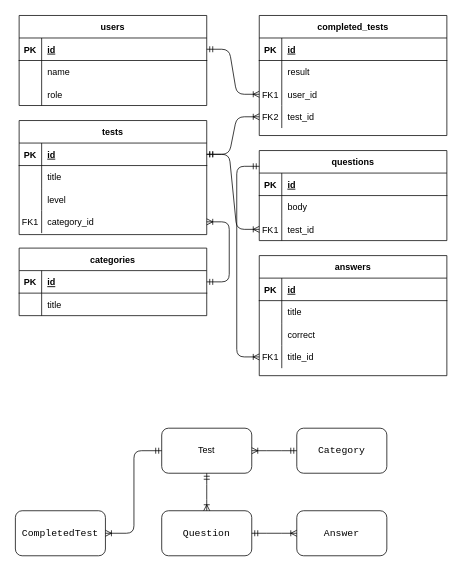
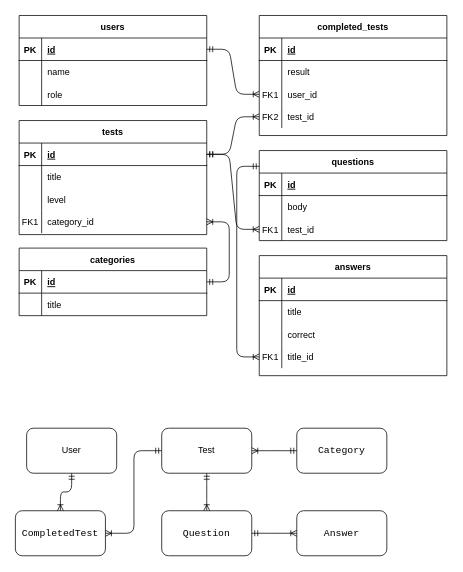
  <mxCell id="0" />
  <mxCell id="1" parent="0" />
  <mxCell id="2" value="tests" style="shape=table;startSize=30;container=1;collapsible=1;childLayout=tableLayout;fixedRows=1;rowLines=0;fontStyle=1;align=center;resizeLast=1;" parent="1" vertex="1"><mxGeometry x="25" y="160" width="250" height="152" as="geometry" /></mxCell>
  <mxCell id="3" value="" style="shape=partialRectangle;collapsible=0;dropTarget=0;pointerEvents=0;fillColor=none;points=[[0,0.5],[1,0.5]];portConstraint=eastwest;top=0;left=0;right=0;bottom=1;" parent="2" vertex="1"><mxGeometry y="30" width="250" height="30" as="geometry" /></mxCell>
  <mxCell id="4" value="PK" style="shape=partialRectangle;overflow=hidden;connectable=0;fillColor=none;top=0;left=0;bottom=0;right=0;fontStyle=1;" parent="3" vertex="1"><mxGeometry width="30" height="30" as="geometry" /></mxCell>
  <mxCell id="5" value="id" style="shape=partialRectangle;overflow=hidden;connectable=0;fillColor=none;top=0;left=0;bottom=0;right=0;align=left;spacingLeft=6;fontStyle=5;" parent="3" vertex="1"><mxGeometry x="30" width="220" height="30" as="geometry" /></mxCell>
  <mxCell id="6" value="" style="shape=partialRectangle;collapsible=0;dropTarget=0;pointerEvents=0;fillColor=none;points=[[0,0.5],[1,0.5]];portConstraint=eastwest;top=0;left=0;right=0;bottom=0;" parent="2" vertex="1"><mxGeometry y="60" width="250" height="30" as="geometry" /></mxCell>
  <mxCell id="7" value="" style="shape=partialRectangle;overflow=hidden;connectable=0;fillColor=none;top=0;left=0;bottom=0;right=0;" parent="6" vertex="1"><mxGeometry width="30" height="30" as="geometry" /></mxCell>
  <mxCell id="8" value="title" style="shape=partialRectangle;overflow=hidden;connectable=0;fillColor=none;top=0;left=0;bottom=0;right=0;align=left;spacingLeft=6;" parent="6" vertex="1"><mxGeometry x="30" width="220" height="30" as="geometry" /></mxCell>
  <mxCell id="9" value="" style="shape=partialRectangle;collapsible=0;dropTarget=0;pointerEvents=0;fillColor=none;points=[[0,0.5],[1,0.5]];portConstraint=eastwest;top=0;left=0;right=0;bottom=0;" parent="2" vertex="1"><mxGeometry y="90" width="250" height="30" as="geometry" /></mxCell>
  <mxCell id="10" value="" style="shape=partialRectangle;overflow=hidden;connectable=0;fillColor=none;top=0;left=0;bottom=0;right=0;" parent="9" vertex="1"><mxGeometry width="30" height="30" as="geometry" /></mxCell>
  <mxCell id="11" value="level" style="shape=partialRectangle;overflow=hidden;connectable=0;fillColor=none;top=0;left=0;bottom=0;right=0;align=left;spacingLeft=6;" parent="9" vertex="1"><mxGeometry x="30" width="220" height="30" as="geometry" /></mxCell>
  <mxCell id="12" value="" style="shape=partialRectangle;collapsible=0;dropTarget=0;pointerEvents=0;fillColor=none;points=[[0,0.5],[1,0.5]];portConstraint=eastwest;top=0;left=0;right=0;bottom=0;" vertex="1" parent="2"><mxGeometry y="120" width="250" height="30" as="geometry" /></mxCell>
  <mxCell id="13" value="FK1" style="shape=partialRectangle;overflow=hidden;connectable=0;fillColor=none;top=0;left=0;bottom=0;right=0;" vertex="1" parent="12"><mxGeometry width="30" height="30" as="geometry" /></mxCell>
  <mxCell id="14" value="category_id" style="shape=partialRectangle;overflow=hidden;connectable=0;fillColor=none;top=0;left=0;bottom=0;right=0;align=left;spacingLeft=6;" vertex="1" parent="12"><mxGeometry x="30" width="220" height="30" as="geometry" /></mxCell>
  <mxCell id="15" value="answers" style="shape=table;startSize=30;container=1;collapsible=1;childLayout=tableLayout;fixedRows=1;rowLines=0;fontStyle=1;align=center;resizeLast=1;" parent="1" vertex="1"><mxGeometry x="345" y="340" width="250" height="160" as="geometry"><mxRectangle x="450" y="280" width="80" height="30" as="alternateBounds" /></mxGeometry></mxCell>
  <mxCell id="16" value="" style="shape=partialRectangle;collapsible=0;dropTarget=0;pointerEvents=0;fillColor=none;points=[[0,0.5],[1,0.5]];portConstraint=eastwest;top=0;left=0;right=0;bottom=1;" parent="15" vertex="1"><mxGeometry y="30" width="250" height="30" as="geometry" /></mxCell>
  <mxCell id="17" value="PK" style="shape=partialRectangle;overflow=hidden;connectable=0;fillColor=none;top=0;left=0;bottom=0;right=0;fontStyle=1;" parent="16" vertex="1"><mxGeometry width="30" height="30" as="geometry" /></mxCell>
  <mxCell id="18" value="id" style="shape=partialRectangle;overflow=hidden;connectable=0;fillColor=none;top=0;left=0;bottom=0;right=0;align=left;spacingLeft=6;fontStyle=5;" parent="16" vertex="1"><mxGeometry x="30" width="220" height="30" as="geometry" /></mxCell>
  <mxCell id="19" value="" style="shape=partialRectangle;collapsible=0;dropTarget=0;pointerEvents=0;fillColor=none;points=[[0,0.5],[1,0.5]];portConstraint=eastwest;top=0;left=0;right=0;bottom=0;" parent="15" vertex="1"><mxGeometry y="60" width="250" height="30" as="geometry" /></mxCell>
  <mxCell id="20" value="" style="shape=partialRectangle;overflow=hidden;connectable=0;fillColor=none;top=0;left=0;bottom=0;right=0;" parent="19" vertex="1"><mxGeometry width="30" height="30" as="geometry" /></mxCell>
  <mxCell id="21" value="title" style="shape=partialRectangle;overflow=hidden;connectable=0;fillColor=none;top=0;left=0;bottom=0;right=0;align=left;spacingLeft=6;" parent="19" vertex="1"><mxGeometry x="30" width="220" height="30" as="geometry" /></mxCell>
  <mxCell id="22" value="" style="shape=partialRectangle;collapsible=0;dropTarget=0;pointerEvents=0;fillColor=none;points=[[0,0.5],[1,0.5]];portConstraint=eastwest;top=0;left=0;right=0;bottom=0;" parent="15" vertex="1"><mxGeometry y="90" width="250" height="30" as="geometry" /></mxCell>
  <mxCell id="23" value="" style="shape=partialRectangle;overflow=hidden;connectable=0;fillColor=none;top=0;left=0;bottom=0;right=0;" parent="22" vertex="1"><mxGeometry width="30" height="30" as="geometry" /></mxCell>
  <mxCell id="24" value="correct" style="shape=partialRectangle;overflow=hidden;connectable=0;fillColor=none;top=0;left=0;bottom=0;right=0;align=left;spacingLeft=6;" parent="22" vertex="1"><mxGeometry x="30" width="220" height="30" as="geometry" /></mxCell>
  <mxCell id="25" value="" style="shape=partialRectangle;collapsible=0;dropTarget=0;pointerEvents=0;fillColor=none;points=[[0,0.5],[1,0.5]];portConstraint=eastwest;top=0;left=0;right=0;bottom=0;" vertex="1" parent="15"><mxGeometry y="120" width="250" height="30" as="geometry" /></mxCell>
  <mxCell id="26" value="FK1" style="shape=partialRectangle;overflow=hidden;connectable=0;fillColor=none;top=0;left=0;bottom=0;right=0;" vertex="1" parent="25"><mxGeometry width="30" height="30" as="geometry" /></mxCell>
  <mxCell id="27" value="title_id" style="shape=partialRectangle;overflow=hidden;connectable=0;fillColor=none;top=0;left=0;bottom=0;right=0;align=left;spacingLeft=6;" vertex="1" parent="25"><mxGeometry x="30" width="220" height="30" as="geometry" /></mxCell>
  <mxCell id="28" value="users" style="shape=table;startSize=30;container=1;collapsible=1;childLayout=tableLayout;fixedRows=1;rowLines=0;fontStyle=1;align=center;resizeLast=1;" parent="1" vertex="1"><mxGeometry x="25" y="20" width="250" height="120" as="geometry" /></mxCell>
  <mxCell id="29" value="" style="shape=partialRectangle;collapsible=0;dropTarget=0;pointerEvents=0;fillColor=none;points=[[0,0.5],[1,0.5]];portConstraint=eastwest;top=0;left=0;right=0;bottom=1;" parent="28" vertex="1"><mxGeometry y="30" width="250" height="30" as="geometry" /></mxCell>
  <mxCell id="30" value="PK" style="shape=partialRectangle;overflow=hidden;connectable=0;fillColor=none;top=0;left=0;bottom=0;right=0;fontStyle=1;" parent="29" vertex="1"><mxGeometry width="30" height="30" as="geometry" /></mxCell>
  <mxCell id="31" value="id" style="shape=partialRectangle;overflow=hidden;connectable=0;fillColor=none;top=0;left=0;bottom=0;right=0;align=left;spacingLeft=6;fontStyle=5;" parent="29" vertex="1"><mxGeometry x="30" width="220" height="30" as="geometry" /></mxCell>
  <mxCell id="32" value="" style="shape=partialRectangle;collapsible=0;dropTarget=0;pointerEvents=0;fillColor=none;points=[[0,0.5],[1,0.5]];portConstraint=eastwest;top=0;left=0;right=0;bottom=0;" parent="28" vertex="1"><mxGeometry y="60" width="250" height="30" as="geometry" /></mxCell>
  <mxCell id="33" value="" style="shape=partialRectangle;overflow=hidden;connectable=0;fillColor=none;top=0;left=0;bottom=0;right=0;" parent="32" vertex="1"><mxGeometry width="30" height="30" as="geometry" /></mxCell>
  <mxCell id="34" value="name " style="shape=partialRectangle;overflow=hidden;connectable=0;fillColor=none;top=0;left=0;bottom=0;right=0;align=left;spacingLeft=6;" parent="32" vertex="1"><mxGeometry x="30" width="220" height="30" as="geometry" /></mxCell>
  <mxCell id="35" value="" style="shape=partialRectangle;collapsible=0;dropTarget=0;pointerEvents=0;fillColor=none;points=[[0,0.5],[1,0.5]];portConstraint=eastwest;top=0;left=0;right=0;bottom=0;" vertex="1" parent="28"><mxGeometry y="90" width="250" height="30" as="geometry" /></mxCell>
  <mxCell id="36" value="" style="shape=partialRectangle;overflow=hidden;connectable=0;fillColor=none;top=0;left=0;bottom=0;right=0;" vertex="1" parent="35"><mxGeometry width="30" height="30" as="geometry" /></mxCell>
  <mxCell id="37" value="role " style="shape=partialRectangle;overflow=hidden;connectable=0;fillColor=none;top=0;left=0;bottom=0;right=0;align=left;spacingLeft=6;" vertex="1" parent="35"><mxGeometry x="30" width="220" height="30" as="geometry" /></mxCell>
  <mxCell id="38" value="completed_tests" style="shape=table;startSize=30;container=1;collapsible=1;childLayout=tableLayout;fixedRows=1;rowLines=0;fontStyle=1;align=center;resizeLast=1;" vertex="1" parent="1"><mxGeometry x="345" y="20" width="250" height="160" as="geometry"><mxRectangle x="450" y="280" width="80" height="30" as="alternateBounds" /></mxGeometry></mxCell>
  <mxCell id="39" value="" style="shape=partialRectangle;collapsible=0;dropTarget=0;pointerEvents=0;fillColor=none;points=[[0,0.5],[1,0.5]];portConstraint=eastwest;top=0;left=0;right=0;bottom=1;" vertex="1" parent="38"><mxGeometry y="30" width="250" height="30" as="geometry" /></mxCell>
  <mxCell id="40" value="PK" style="shape=partialRectangle;overflow=hidden;connectable=0;fillColor=none;top=0;left=0;bottom=0;right=0;fontStyle=1;" vertex="1" parent="39"><mxGeometry width="30" height="30" as="geometry" /></mxCell>
  <mxCell id="41" value="id" style="shape=partialRectangle;overflow=hidden;connectable=0;fillColor=none;top=0;left=0;bottom=0;right=0;align=left;spacingLeft=6;fontStyle=5;" vertex="1" parent="39"><mxGeometry x="30" width="220" height="30" as="geometry" /></mxCell>
  <mxCell id="42" value="" style="shape=partialRectangle;collapsible=0;dropTarget=0;pointerEvents=0;fillColor=none;points=[[0,0.5],[1,0.5]];portConstraint=eastwest;top=0;left=0;right=0;bottom=0;" vertex="1" parent="38"><mxGeometry y="60" width="250" height="30" as="geometry" /></mxCell>
  <mxCell id="43" value="" style="shape=partialRectangle;overflow=hidden;connectable=0;fillColor=none;top=0;left=0;bottom=0;right=0;" vertex="1" parent="42"><mxGeometry width="30" height="30" as="geometry" /></mxCell>
  <mxCell id="44" value="result" style="shape=partialRectangle;overflow=hidden;connectable=0;fillColor=none;top=0;left=0;bottom=0;right=0;align=left;spacingLeft=6;" vertex="1" parent="42"><mxGeometry x="30" width="220" height="30" as="geometry" /></mxCell>
  <mxCell id="45" value="" style="shape=partialRectangle;collapsible=0;dropTarget=0;pointerEvents=0;fillColor=none;points=[[0,0.5],[1,0.5]];portConstraint=eastwest;top=0;left=0;right=0;bottom=0;" vertex="1" parent="38"><mxGeometry y="90" width="250" height="30" as="geometry" /></mxCell>
  <mxCell id="46" value="FK1" style="shape=partialRectangle;overflow=hidden;connectable=0;fillColor=none;top=0;left=0;bottom=0;right=0;" vertex="1" parent="45"><mxGeometry width="30" height="30" as="geometry" /></mxCell>
  <mxCell id="47" value="user_id" style="shape=partialRectangle;overflow=hidden;connectable=0;fillColor=none;top=0;left=0;bottom=0;right=0;align=left;spacingLeft=6;" vertex="1" parent="45"><mxGeometry x="30" width="220" height="30" as="geometry" /></mxCell>
  <mxCell id="48" value="" style="shape=partialRectangle;collapsible=0;dropTarget=0;pointerEvents=0;fillColor=none;points=[[0,0.5],[1,0.5]];portConstraint=eastwest;top=0;left=0;right=0;bottom=0;" vertex="1" parent="38"><mxGeometry y="120" width="250" height="30" as="geometry" /></mxCell>
  <mxCell id="49" value="FK2" style="shape=partialRectangle;overflow=hidden;connectable=0;fillColor=none;top=0;left=0;bottom=0;right=0;" vertex="1" parent="48"><mxGeometry width="30" height="30" as="geometry" /></mxCell>
  <mxCell id="50" value="test_id" style="shape=partialRectangle;overflow=hidden;connectable=0;fillColor=none;top=0;left=0;bottom=0;right=0;align=left;spacingLeft=6;" vertex="1" parent="48"><mxGeometry x="30" width="220" height="30" as="geometry" /></mxCell>
  <mxCell id="51" value="categories" style="shape=table;startSize=30;container=1;collapsible=1;childLayout=tableLayout;fixedRows=1;rowLines=0;fontStyle=1;align=center;resizeLast=1;" vertex="1" parent="1"><mxGeometry x="25" y="330" width="250" height="90" as="geometry"><mxRectangle x="450" y="280" width="80" height="30" as="alternateBounds" /></mxGeometry></mxCell>
  <mxCell id="52" value="" style="shape=partialRectangle;collapsible=0;dropTarget=0;pointerEvents=0;fillColor=none;points=[[0,0.5],[1,0.5]];portConstraint=eastwest;top=0;left=0;right=0;bottom=1;" vertex="1" parent="51"><mxGeometry y="30" width="250" height="30" as="geometry" /></mxCell>
  <mxCell id="53" value="PK" style="shape=partialRectangle;overflow=hidden;connectable=0;fillColor=none;top=0;left=0;bottom=0;right=0;fontStyle=1;" vertex="1" parent="52"><mxGeometry width="30" height="30" as="geometry" /></mxCell>
  <mxCell id="54" value="id" style="shape=partialRectangle;overflow=hidden;connectable=0;fillColor=none;top=0;left=0;bottom=0;right=0;align=left;spacingLeft=6;fontStyle=5;" vertex="1" parent="52"><mxGeometry x="30" width="220" height="30" as="geometry" /></mxCell>
  <mxCell id="55" value="" style="shape=partialRectangle;collapsible=0;dropTarget=0;pointerEvents=0;fillColor=none;points=[[0,0.5],[1,0.5]];portConstraint=eastwest;top=0;left=0;right=0;bottom=0;" vertex="1" parent="51"><mxGeometry y="60" width="250" height="30" as="geometry" /></mxCell>
  <mxCell id="56" value="" style="shape=partialRectangle;overflow=hidden;connectable=0;fillColor=none;top=0;left=0;bottom=0;right=0;" vertex="1" parent="55"><mxGeometry width="30" height="30" as="geometry" /></mxCell>
  <mxCell id="57" value="title" style="shape=partialRectangle;overflow=hidden;connectable=0;fillColor=none;top=0;left=0;bottom=0;right=0;align=left;spacingLeft=6;" vertex="1" parent="55"><mxGeometry x="30" width="220" height="30" as="geometry" /></mxCell>
  <mxCell id="58" value="questions" style="shape=table;startSize=30;container=1;collapsible=1;childLayout=tableLayout;fixedRows=1;rowLines=0;fontStyle=1;align=center;resizeLast=1;" vertex="1" parent="1"><mxGeometry x="345" y="200" width="250" height="120" as="geometry"><mxRectangle x="450" y="280" width="80" height="30" as="alternateBounds" /></mxGeometry></mxCell>
  <mxCell id="59" value="" style="shape=partialRectangle;collapsible=0;dropTarget=0;pointerEvents=0;fillColor=none;points=[[0,0.5],[1,0.5]];portConstraint=eastwest;top=0;left=0;right=0;bottom=1;" vertex="1" parent="58"><mxGeometry y="30" width="250" height="30" as="geometry" /></mxCell>
  <mxCell id="60" value="PK" style="shape=partialRectangle;overflow=hidden;connectable=0;fillColor=none;top=0;left=0;bottom=0;right=0;fontStyle=1;" vertex="1" parent="59"><mxGeometry width="30" height="30" as="geometry" /></mxCell>
  <mxCell id="61" value="id" style="shape=partialRectangle;overflow=hidden;connectable=0;fillColor=none;top=0;left=0;bottom=0;right=0;align=left;spacingLeft=6;fontStyle=5;" vertex="1" parent="59"><mxGeometry x="30" width="220" height="30" as="geometry" /></mxCell>
  <mxCell id="62" value="" style="shape=partialRectangle;collapsible=0;dropTarget=0;pointerEvents=0;fillColor=none;points=[[0,0.5],[1,0.5]];portConstraint=eastwest;top=0;left=0;right=0;bottom=0;" vertex="1" parent="58"><mxGeometry y="60" width="250" height="30" as="geometry" /></mxCell>
  <mxCell id="63" value="" style="shape=partialRectangle;overflow=hidden;connectable=0;fillColor=none;top=0;left=0;bottom=0;right=0;" vertex="1" parent="62"><mxGeometry width="30" height="30" as="geometry" /></mxCell>
  <mxCell id="64" value="body" style="shape=partialRectangle;overflow=hidden;connectable=0;fillColor=none;top=0;left=0;bottom=0;right=0;align=left;spacingLeft=6;" vertex="1" parent="62"><mxGeometry x="30" width="220" height="30" as="geometry" /></mxCell>
  <mxCell id="65" value="" style="shape=partialRectangle;collapsible=0;dropTarget=0;pointerEvents=0;fillColor=none;points=[[0,0.5],[1,0.5]];portConstraint=eastwest;top=0;left=0;right=0;bottom=0;" vertex="1" parent="58"><mxGeometry y="90" width="250" height="30" as="geometry" /></mxCell>
  <mxCell id="66" value="FK1" style="shape=partialRectangle;overflow=hidden;connectable=0;fillColor=none;top=0;left=0;bottom=0;right=0;" vertex="1" parent="65"><mxGeometry width="30" height="30" as="geometry" /></mxCell>
  <mxCell id="67" value="test_id" style="shape=partialRectangle;overflow=hidden;connectable=0;fillColor=none;top=0;left=0;bottom=0;right=0;align=left;spacingLeft=6;" vertex="1" parent="65"><mxGeometry x="30" width="220" height="30" as="geometry" /></mxCell>
  <mxCell id="68" value="" style="edgeStyle=entityRelationEdgeStyle;fontSize=12;html=1;endArrow=ERoneToMany;startArrow=ERmandOne;entryX=1;entryY=0.5;entryDx=0;entryDy=0;exitX=1;exitY=0.5;exitDx=0;exitDy=0;" edge="1" parent="1" source="52" target="12"><mxGeometry width="100" height="100" relative="1" as="geometry"><mxPoint x="625" y="280" as="sourcePoint" /><mxPoint x="725" y="180" as="targetPoint" /></mxGeometry></mxCell>
  <mxCell id="69" value="" style="edgeStyle=entityRelationEdgeStyle;fontSize=12;html=1;endArrow=ERoneToMany;startArrow=ERmandOne;entryX=0;entryY=0.5;entryDx=0;entryDy=0;" edge="1" parent="1" source="3" target="48"><mxGeometry width="100" height="100" relative="1" as="geometry"><mxPoint x="255" y="610" as="sourcePoint" /><mxPoint x="355" y="510" as="targetPoint" /></mxGeometry></mxCell>
  <mxCell id="70" value="" style="edgeStyle=entityRelationEdgeStyle;fontSize=12;html=1;endArrow=ERoneToMany;startArrow=ERmandOne;entryX=0;entryY=0.5;entryDx=0;entryDy=0;exitX=1;exitY=0.5;exitDx=0;exitDy=0;" edge="1" parent="1" source="29" target="45"><mxGeometry width="100" height="100" relative="1" as="geometry"><mxPoint x="365" y="65" as="sourcePoint" /><mxPoint x="285" y="285" as="targetPoint" /></mxGeometry></mxCell>
  <mxCell id="71" value="" style="edgeStyle=entityRelationEdgeStyle;fontSize=12;html=1;endArrow=ERoneToMany;startArrow=ERmandOne;entryX=0;entryY=0.5;entryDx=0;entryDy=0;exitX=1;exitY=0.5;exitDx=0;exitDy=0;" edge="1" parent="1" source="3" target="65"><mxGeometry width="100" height="100" relative="1" as="geometry"><mxPoint x="285" y="395" as="sourcePoint" /><mxPoint x="285" y="305" as="targetPoint" /></mxGeometry></mxCell>
  <mxCell id="72" value="" style="edgeStyle=elbowEdgeStyle;fontSize=12;html=1;endArrow=ERoneToMany;startArrow=ERmandOne;entryX=0;entryY=0.5;entryDx=0;entryDy=0;movable=1;" edge="1" parent="1" target="25"><mxGeometry width="100" height="100" relative="1" as="geometry"><mxPoint x="345" y="221" as="sourcePoint" /><mxPoint x="345" y="455" as="targetPoint" /><Array as="points"><mxPoint x="315" y="290" /><mxPoint x="305" y="320" /><mxPoint x="315" y="310" /></Array></mxGeometry></mxCell>
+ <mxCell id="73" value="User" style="rounded=1;whiteSpace=wrap;html=1;" vertex="1" parent="1"><mxGeometry x="35" y="570" width="120" height="60" as="geometry" /></mxCell>
  <mxCell id="74" value="&lt;pre style=&quot;font-family: &amp;#34;courier new&amp;#34; ; font-size: 9.8pt&quot;&gt;&lt;span style=&quot;background-color: rgb(255 , 255 , 255)&quot;&gt;Question&lt;/span&gt;&lt;/pre&gt;" style="rounded=1;whiteSpace=wrap;html=1;" vertex="1" parent="1"><mxGeometry x="215" y="680" width="120" height="60" as="geometry" /></mxCell>
  <mxCell id="75" value="Test" style="rounded=1;whiteSpace=wrap;html=1;" vertex="1" parent="1"><mxGeometry x="215" y="570" width="120" height="60" as="geometry" /></mxCell>
  <mxCell id="76" value="&lt;pre style=&quot;font-family: &amp;#34;courier new&amp;#34; ; font-size: 9.8pt&quot;&gt;&lt;span style=&quot;background-color: rgb(255 , 255 , 255)&quot;&gt;&lt;font color=&quot;#000000&quot;&gt;CompletedTest&lt;/font&gt;&lt;/span&gt;&lt;/pre&gt;" style="rounded=1;whiteSpace=wrap;html=1;fontColor=#FFFFFF;" vertex="1" parent="1"><mxGeometry x="20" y="680" width="120" height="60" as="geometry" /></mxCell>
  <mxCell id="77" value="&lt;pre style=&quot;font-family: &amp;#34;courier new&amp;#34; ; font-size: 9.8pt&quot;&gt;&lt;span style=&quot;background-color: rgb(255 , 255 , 255)&quot;&gt;Category&lt;/span&gt;&lt;/pre&gt;" style="rounded=1;whiteSpace=wrap;html=1;" vertex="1" parent="1"><mxGeometry x="395" y="570" width="120" height="60" as="geometry" /></mxCell>
  <mxCell id="78" value="&lt;pre style=&quot;font-family: &amp;#34;courier new&amp;#34; ; font-size: 9.8pt&quot;&gt;&lt;span style=&quot;background-color: rgb(255 , 255 , 255)&quot;&gt;Answer&lt;/span&gt;&lt;/pre&gt;" style="rounded=1;whiteSpace=wrap;html=1;" vertex="1" parent="1"><mxGeometry x="395" y="680" width="120" height="60" as="geometry" /></mxCell>
  <mxCell id="79" value="" style="edgeStyle=entityRelationEdgeStyle;fontSize=12;html=1;endArrow=ERoneToMany;startArrow=ERmandOne;entryX=1;entryY=0.5;entryDx=0;entryDy=0;verticalAlign=middle;exitX=0;exitY=0.5;exitDx=0;exitDy=0;" edge="1" parent="1" source="77" target="75"><mxGeometry width="100" height="100" relative="1" as="geometry"><mxPoint x="445" y="680" as="sourcePoint" /><mxPoint x="285" y="305" as="targetPoint" /></mxGeometry></mxCell>
+ <mxCell id="80" value="" style="edgeStyle=elbowEdgeStyle;fontSize=12;html=1;endArrow=ERoneToMany;startArrow=ERmandOne;fontColor=#FFFFFF;exitX=0.5;exitY=1;exitDx=0;exitDy=0;entryX=0.5;entryY=0;entryDx=0;entryDy=0;verticalAlign=top;horizontal=0;elbow=vertical;" edge="1" parent="1" source="73" target="76"><mxGeometry width="100" height="100" relative="1" as="geometry"><mxPoint x="-45" y="830" as="sourcePoint" /><mxPoint x="25" y="660" as="targetPoint" /></mxGeometry></mxCell>
  <mxCell id="81" value="" style="edgeStyle=elbowEdgeStyle;fontSize=12;html=1;endArrow=ERoneToMany;startArrow=ERmandOne;fontColor=#FFFFFF;exitX=0;exitY=0.5;exitDx=0;exitDy=0;entryX=1;entryY=0.5;entryDx=0;entryDy=0;verticalAlign=top;horizontal=0;" edge="1" parent="1" source="75" target="76"><mxGeometry width="100" height="100" relative="1" as="geometry"><mxPoint x="105" y="640" as="sourcePoint" /><mxPoint x="105" y="690" as="targetPoint" /></mxGeometry></mxCell>
  <mxCell id="82" value="" style="edgeStyle=elbowEdgeStyle;fontSize=12;html=1;endArrow=ERoneToMany;startArrow=ERmandOne;fontColor=#FFFFFF;exitX=0.5;exitY=1;exitDx=0;exitDy=0;entryX=0.5;entryY=0;entryDx=0;entryDy=0;verticalAlign=top;horizontal=0;elbow=vertical;" edge="1" parent="1" source="75" target="74"><mxGeometry width="100" height="100" relative="1" as="geometry"><mxPoint x="105" y="640" as="sourcePoint" /><mxPoint x="105" y="690" as="targetPoint" /></mxGeometry></mxCell>
  <mxCell id="83" value="" style="edgeStyle=entityRelationEdgeStyle;fontSize=12;html=1;endArrow=ERoneToMany;startArrow=ERmandOne;entryX=0;entryY=0.5;entryDx=0;entryDy=0;verticalAlign=middle;exitX=1;exitY=0.5;exitDx=0;exitDy=0;" edge="1" parent="1" source="74" target="78"><mxGeometry width="100" height="100" relative="1" as="geometry"><mxPoint x="405" y="610" as="sourcePoint" /><mxPoint x="345" y="610" as="targetPoint" /></mxGeometry></mxCell>
